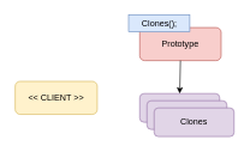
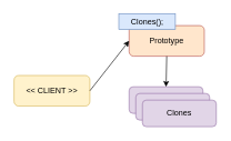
  <mxCell id="0" />
  <mxCell id="1" parent="0" />
  <mxCell id="2" value="&amp;lt;&amp;lt; CLIENT &amp;gt;&amp;gt;" style="rounded=1;whiteSpace=wrap;html=1;fillColor=#fff2cc;strokeColor=#d6b656;" vertex="1" parent="1"><mxGeometry x="20" y="113" width="114" height="46" as="geometry" /></mxCell>
- <mxCell id="3" value="Prototype" style="rounded=1;whiteSpace=wrap;html=1;fillColor=#f8cecc;strokeColor=#b85450;" vertex="1" parent="1"><mxGeometry x="193" y="38" width="113" height="46" as="geometry" /></mxCell>
+ <mxCell id="3" value="Prototype" style="rounded=1;whiteSpace=wrap;html=1;fillColor=#ffe6cc;strokeColor=#b85450;" vertex="1" parent="1"><mxGeometry x="193" y="38" width="113" height="46" as="geometry" /></mxCell>
  <mxCell id="4" value="Clones" style="rounded=1;whiteSpace=wrap;html=1;fillColor=#e1d5e7;strokeColor=#9673a6;" vertex="1" parent="1"><mxGeometry x="193" y="130" width="111" height="40" as="geometry" /></mxCell>
  <mxCell id="5" value="Clones" style="rounded=1;whiteSpace=wrap;html=1;fillColor=#e1d5e7;strokeColor=#9673a6;" vertex="1" parent="1"><mxGeometry x="203" y="140" width="111" height="40" as="geometry" /></mxCell>
  <mxCell id="6" value="Clones" style="rounded=1;whiteSpace=wrap;html=1;fillColor=#e1d5e7;strokeColor=#9673a6;" vertex="1" parent="1"><mxGeometry x="213" y="150" width="111" height="40" as="geometry" /></mxCell>
+ <mxCell id="7" value="" style="endArrow=classic;html=1;entryX=0;entryY=0.5;entryDx=0;entryDy=0;exitX=1;exitY=0.5;exitDx=0;exitDy=0;" edge="1" parent="1" source="2" target="3"><mxGeometry width="50" height="50" relative="1" as="geometry"><mxPoint x="28" y="244" as="sourcePoint" /><mxPoint x="78" y="194" as="targetPoint" /></mxGeometry></mxCell>
  <mxCell id="8" value="Clones();" style="rounded=0;whiteSpace=wrap;html=1;fillColor=#dae8fc;strokeColor=#6c8ebf;" vertex="1" parent="1"><mxGeometry x="177.5" y="20" width="85" height="24" as="geometry" /></mxCell>
  <mxCell id="9" value="" style="endArrow=classic;html=1;exitX=0.5;exitY=1;exitDx=0;exitDy=0;entryX=0.5;entryY=0;entryDx=0;entryDy=0;" edge="1" parent="1" source="3" target="4"><mxGeometry width="50" height="50" relative="1" as="geometry"><mxPoint x="6" y="261" as="sourcePoint" /><mxPoint x="56" y="211" as="targetPoint" /></mxGeometry></mxCell>
